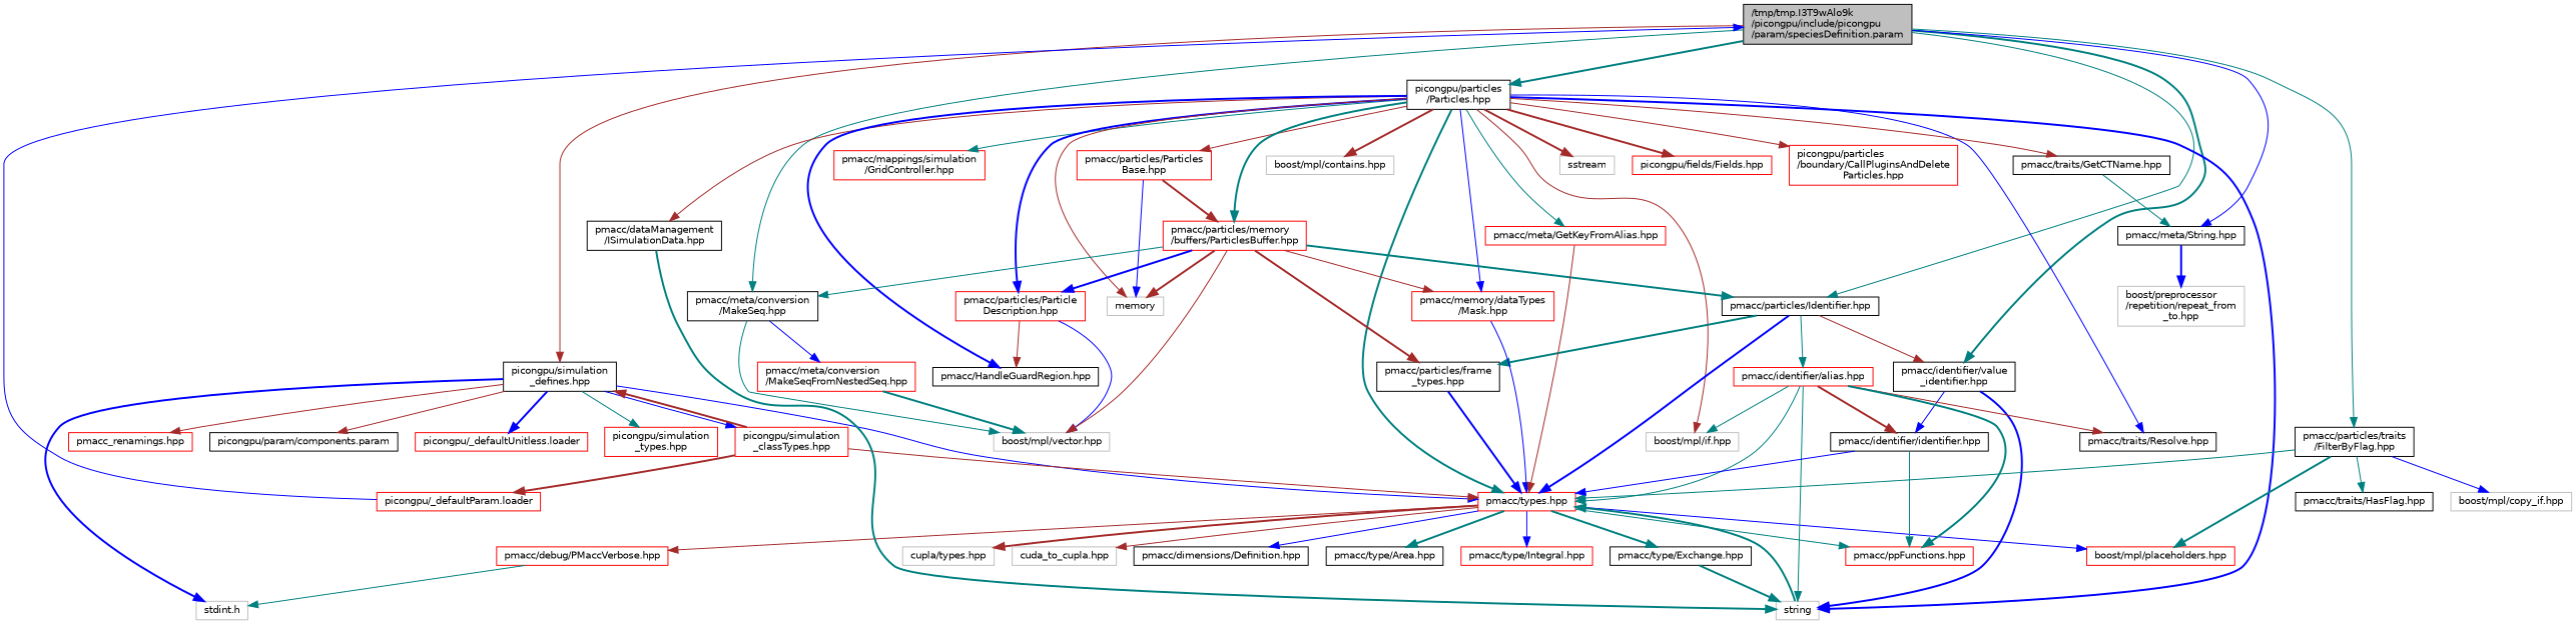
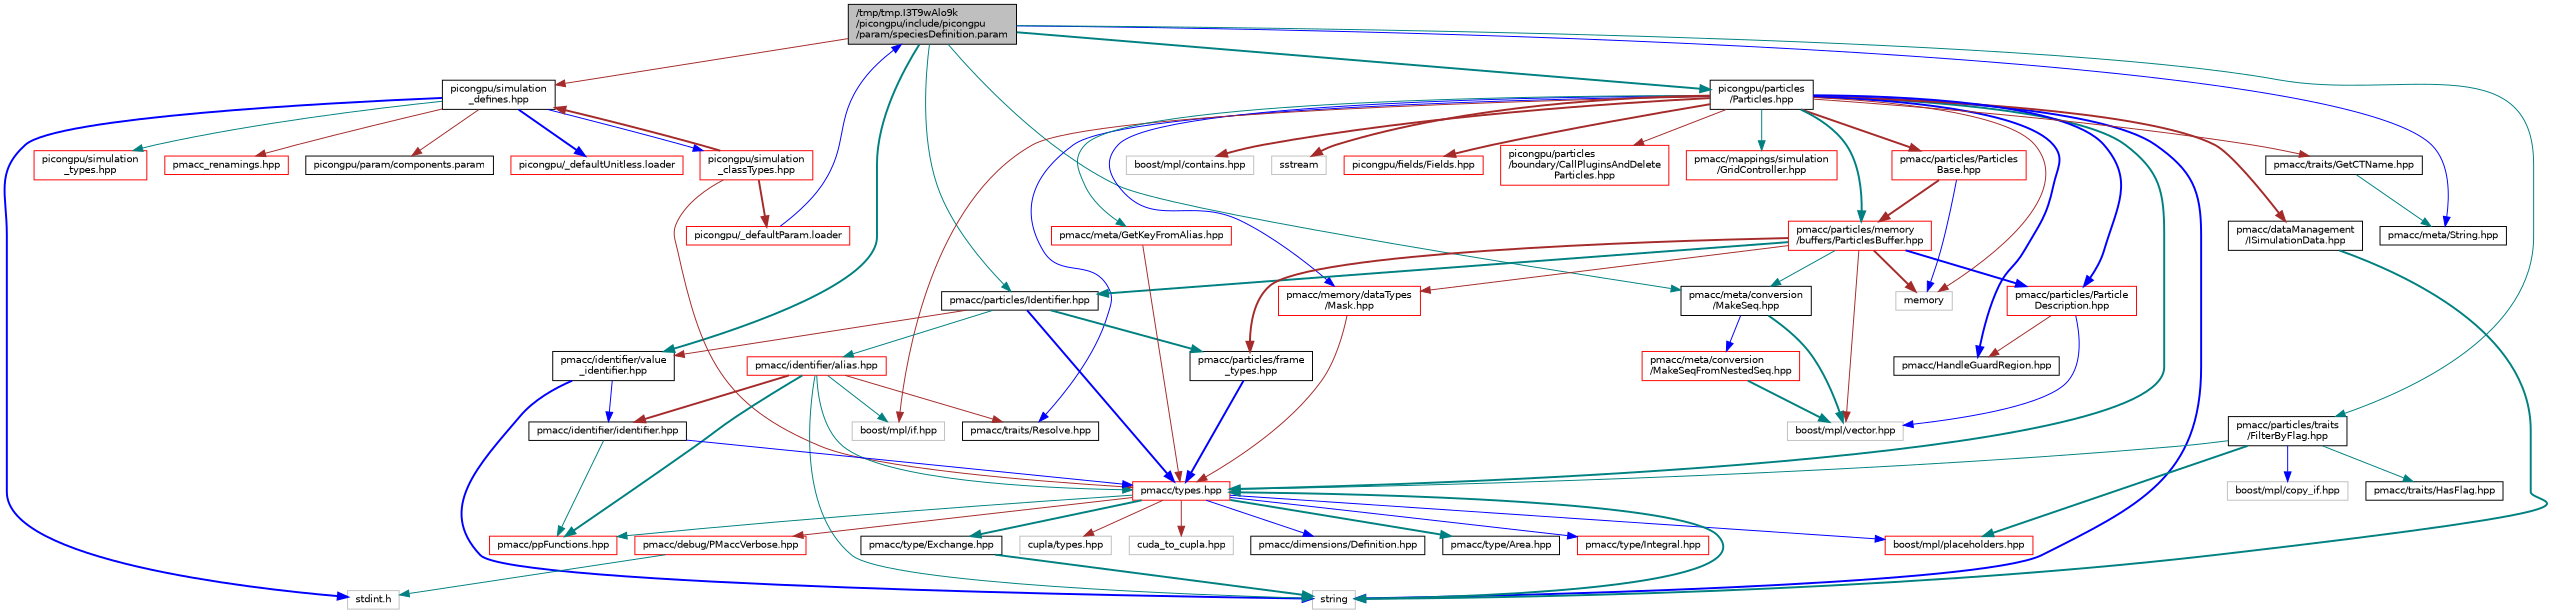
  digraph {
    node [color=red fillcolor=white fontname=Helvetica fontsize=10 shape=record style=filled]
    edge [color=teal fontname=Helvetica fontsize=10 labelfontname=Helvetica labelfontsize=10 style=solid]
    n1 [color=black fillcolor=grey75 fontcolor=black height=0.2 label="/tmp/tmp.I3T9wAlo9k\l/picongpu/include/picongpu\l/param/speciesDefinition.param" width=0.4]
    n2 [color=black height=0.2 label="picongpu/simulation\l_defines.hpp" width=0.4]
    n3 [color=black height=0.2 label="picongpu/particles\l/Particles.hpp" width=0.4]
    n4 [color=black height=0.2 label="pmacc/meta/conversion\l/MakeSeq.hpp" width=0.4]
    n5 [color=black height=0.2 label="pmacc/particles/Identifier.hpp" width=0.4]
    n6 [color=black height=0.2 label="pmacc/identifier/value\l_identifier.hpp" width=0.4]
    n7 [color=black height=0.2 label="pmacc/meta/String.hpp" width=0.4]
    n8 [color=black height=0.2 label="pmacc/particles/traits\l/FilterByFlag.hpp" width=0.4]
    n9 [color=grey75 height=0.2 label="stdint.h" width=0.4]
    n10 [height=0.2 label="pmacc/types.hpp" width=0.4]
    n11 [height=0.2 label="picongpu/simulation\l_types.hpp" width=0.4]
    n12 [height=0.2 label="pmacc_renamings.hpp" width=0.4]
    n13 [color=black height=0.2 label="picongpu/param/components.param" width=0.4]
    n14 [height=0.2 label="picongpu/simulation\l_classTypes.hpp" width=0.4]
    n15 [height=0.2 label="picongpu/_defaultUnitless.loader" width=0.4]
    n16 [color=grey75 height=0.2 label=string width=0.4]
    n17 [height=0.2 label="picongpu/fields/Fields.hpp" width=0.4]
    n18 [height=0.2 label="picongpu/particles\l/boundary/CallPluginsAndDelete\lParticles.hpp" width=0.4]
    n19 [height=0.2 label="pmacc/memory/dataTypes\l/Mask.hpp" width=0.4]
    n20 [height=0.2 label="pmacc/mappings/simulation\l/GridController.hpp" width=0.4]
    n21 [color=black height=0.2 label="pmacc/dataManagement\l/ISimulationData.hpp" width=0.4]
    n22 [height=0.2 label="pmacc/particles/Particle\lDescription.hpp" width=0.4]
    n23 [color=black height=0.2 label="pmacc/HandleGuardRegion.hpp" width=0.4]
    n24 [height=0.2 label="pmacc/particles/Particles\lBase.hpp" width=0.4]
    n25 [height=0.2 label="pmacc/particles/memory\l/buffers/ParticlesBuffer.hpp" width=0.4]
    n26 [color=black height=0.2 label="pmacc/traits/Resolve.hpp" width=0.4]
    n27 [color=grey75 height=0.2 label="boost/mpl/if.hpp" width=0.4]
    n28 [color=grey75 height=0.2 label=memory width=0.4]
    n29 [height=0.2 label="pmacc/meta/GetKeyFromAlias.hpp" width=0.4]
    n30 [color=black height=0.2 label="pmacc/traits/GetCTName.hpp" width=0.4]
    n31 [color=grey75 height=0.2 label="boost/mpl/contains.hpp" width=0.4]
    n32 [color=grey75 height=0.2 label=sstream width=0.4]
    n33 [color=grey75 height=0.2 label="boost/mpl/vector.hpp" width=0.4]
    n34 [height=0.2 label="pmacc/meta/conversion\l/MakeSeqFromNestedSeq.hpp" width=0.4]
    n35 [color=black height=0.2 label="pmacc/particles/frame\l_types.hpp" width=0.4]
    n36 [height=0.2 label="pmacc/identifier/alias.hpp" width=0.4]
    n37 [color=black height=0.2 label="pmacc/identifier/identifier.hpp" width=0.4]
-   n38 [color=grey75 height=0.2 label="boost/preprocessor\l/repetition/repeat_from\l_to.hpp" width=0.4]
    n39 [height=0.2 label="boost/mpl/placeholders.hpp" width=0.4]
    n40 [color=black height=0.2 label="pmacc/traits/HasFlag.hpp" width=0.4]
    n41 [color=grey75 height=0.2 label="boost/mpl/copy_if.hpp" width=0.4]
    n42 [color=grey75 height=0.2 label="cupla/types.hpp" width=0.4]
    n43 [color=grey75 height=0.2 label="cuda_to_cupla.hpp" width=0.4]
    n44 [height=0.2 label="pmacc/debug/PMaccVerbose.hpp" width=0.4]
    n45 [height=0.2 label="pmacc/ppFunctions.hpp" width=0.4]
    n46 [color=black height=0.2 label="pmacc/dimensions/Definition.hpp" width=0.4]
    n47 [color=black height=0.2 label="pmacc/type/Area.hpp" width=0.4]
    n48 [height=0.2 label="pmacc/type/Integral.hpp" width=0.4]
    n49 [color=black height=0.2 label="pmacc/type/Exchange.hpp" width=0.4]
    n50 [height=0.2 label="picongpu/_defaultParam.loader" width=0.4]
    n1 -> n2 [color=brown]
    n1 -> n3 [style=bold]
    n1 -> n4
    n1 -> n5
    n1 -> n6 [style=bold]
    n1 -> n7 [color=blue]
    n1 -> n8
    n2 -> n9 [color=blue style=bold]
-   n2 -> n10 [color=blue]
    n2 -> n11
    n2 -> n12 [color=brown]
    n2 -> n13 [color=brown]
    n2 -> n14 [color=blue]
    n2 -> n15 [color=blue style=bold]
    n3 -> n10 [style=bold]
    n3 -> n16 [color=blue style=bold]
    n3 -> n17 [color=brown style=bold]
    n3 -> n18 [color=brown]
    n3 -> n19 [color=blue]
    n3 -> n20
-   n3 -> n21 [color=brown]
+   n3 -> n21 [color=brown style=bold]
    n3 -> n22 [color=blue style=bold]
    n3 -> n23 [color=blue style=bold]
-   n3 -> n24 [color=brown]
+   n3 -> n24 [color=brown style=bold]
    n3 -> n25 [style=bold]
    n3 -> n26 [color=blue]
    n3 -> n27 [color=brown]
    n3 -> n28 [color=brown]
    n3 -> n29
    n3 -> n30 [color=brown]
    n3 -> n31 [color=brown style=bold]
    n3 -> n32 [color=brown style=bold]
-   n4 -> n33
+   n4 -> n33 [style=bold]
    n4 -> n34 [color=blue]
    n5 -> n6 [color=brown]
    n5 -> n10 [color=blue style=bold]
    n5 -> n35 [style=bold]
    n5 -> n36
    n6 -> n16 [color=blue style=bold]
    n6 -> n37 [color=blue]
-   n7 -> n38 [color=blue style=bold]
    n8 -> n10
    n8 -> n39 [style=bold]
    n8 -> n40
    n8 -> n41 [color=blue]
    n10 -> n39 [color=blue]
-   n10 -> n42 [color=brown style=bold]
+   n10 -> n42 [color=brown]
    n10 -> n43 [color=brown]
    n10 -> n44 [color=brown]
    n10 -> n45
    n10 -> n46 [color=blue]
    n10 -> n47 [style=bold]
    n10 -> n48 [color=blue]
    n10 -> n49 [style=bold]
    n14 -> n2 [color=brown style=bold]
    n14 -> n10 [color=brown]
    n14 -> n50 [color=brown style=bold]
    n16 -> n10 [style=bold]
-   n19 -> n10 [color=blue]
+   n19 -> n10 [color=brown]
    n21 -> n16 [style=bold]
    n22 -> n23 [color=brown]
    n22 -> n33 [color=blue]
    n24 -> n25 [color=brown style=bold]
    n24 -> n28 [color=blue]
    n25 -> n4
    n25 -> n5 [style=bold]
    n25 -> n19 [color=brown]
    n25 -> n22 [color=blue style=bold]
    n25 -> n28 [color=brown style=bold]
    n25 -> n33 [color=brown]
    n25 -> n35 [color=brown style=bold]
    n29 -> n10 [color=brown]
    n30 -> n7
    n34 -> n33 [style=bold]
    n35 -> n10 [color=blue style=bold]
    n36 -> n10
    n36 -> n16
    n36 -> n26 [color=brown]
    n36 -> n27
    n36 -> n37 [color=brown style=bold]
    n36 -> n45 [style=bold]
    n37 -> n10 [color=blue]
    n37 -> n45
    n44 -> n9
    n49 -> n16 [style=bold]
    n50 -> n1 [color=blue]
  }
